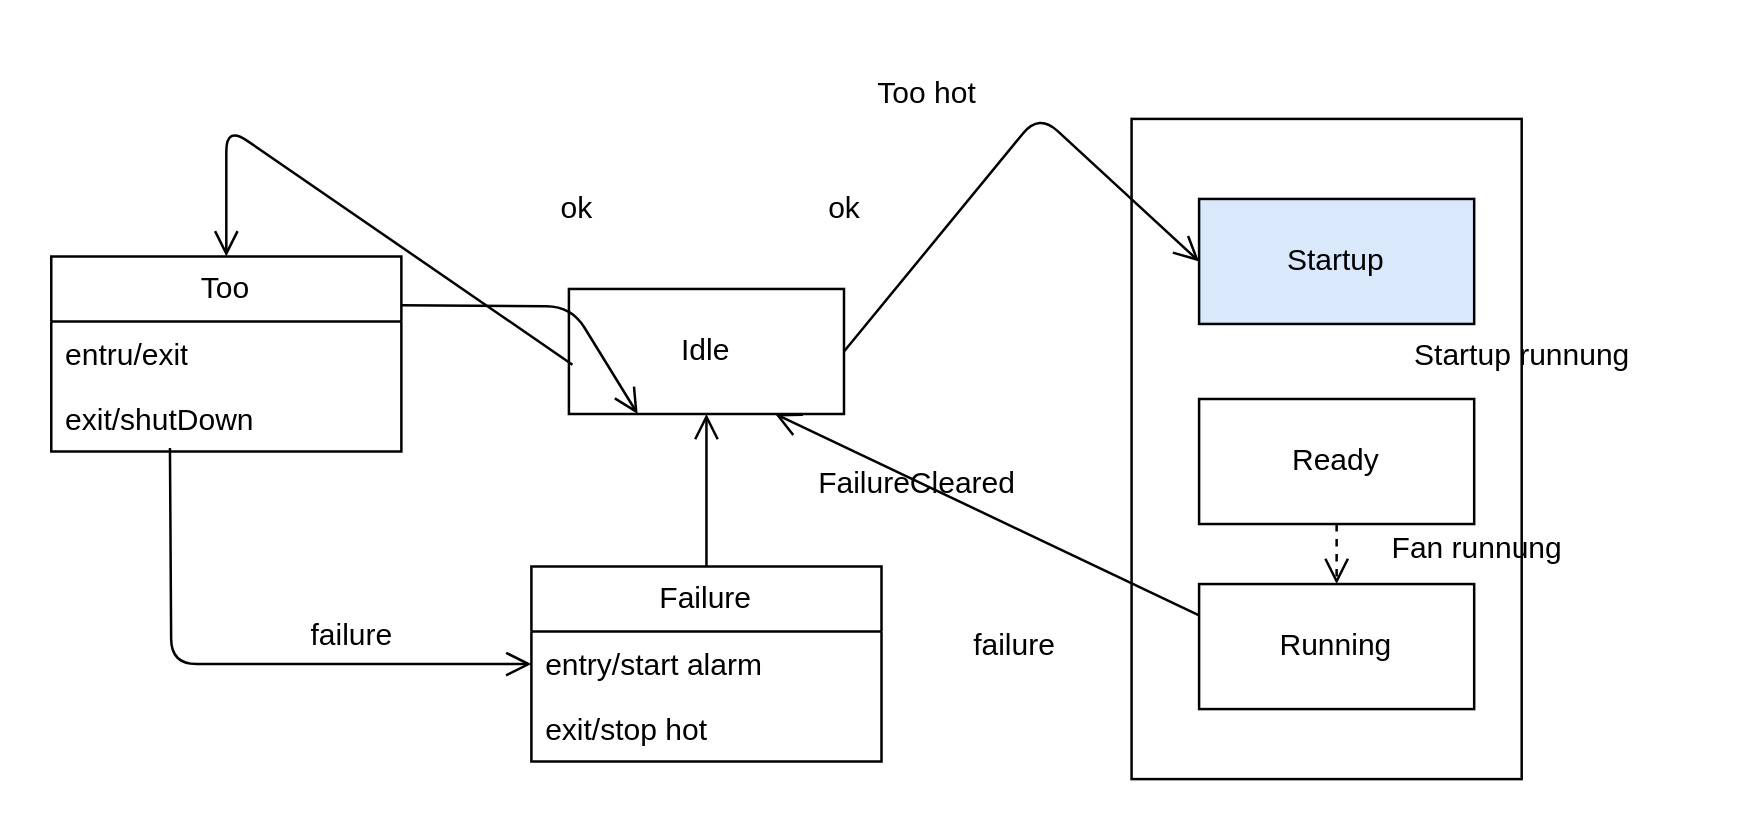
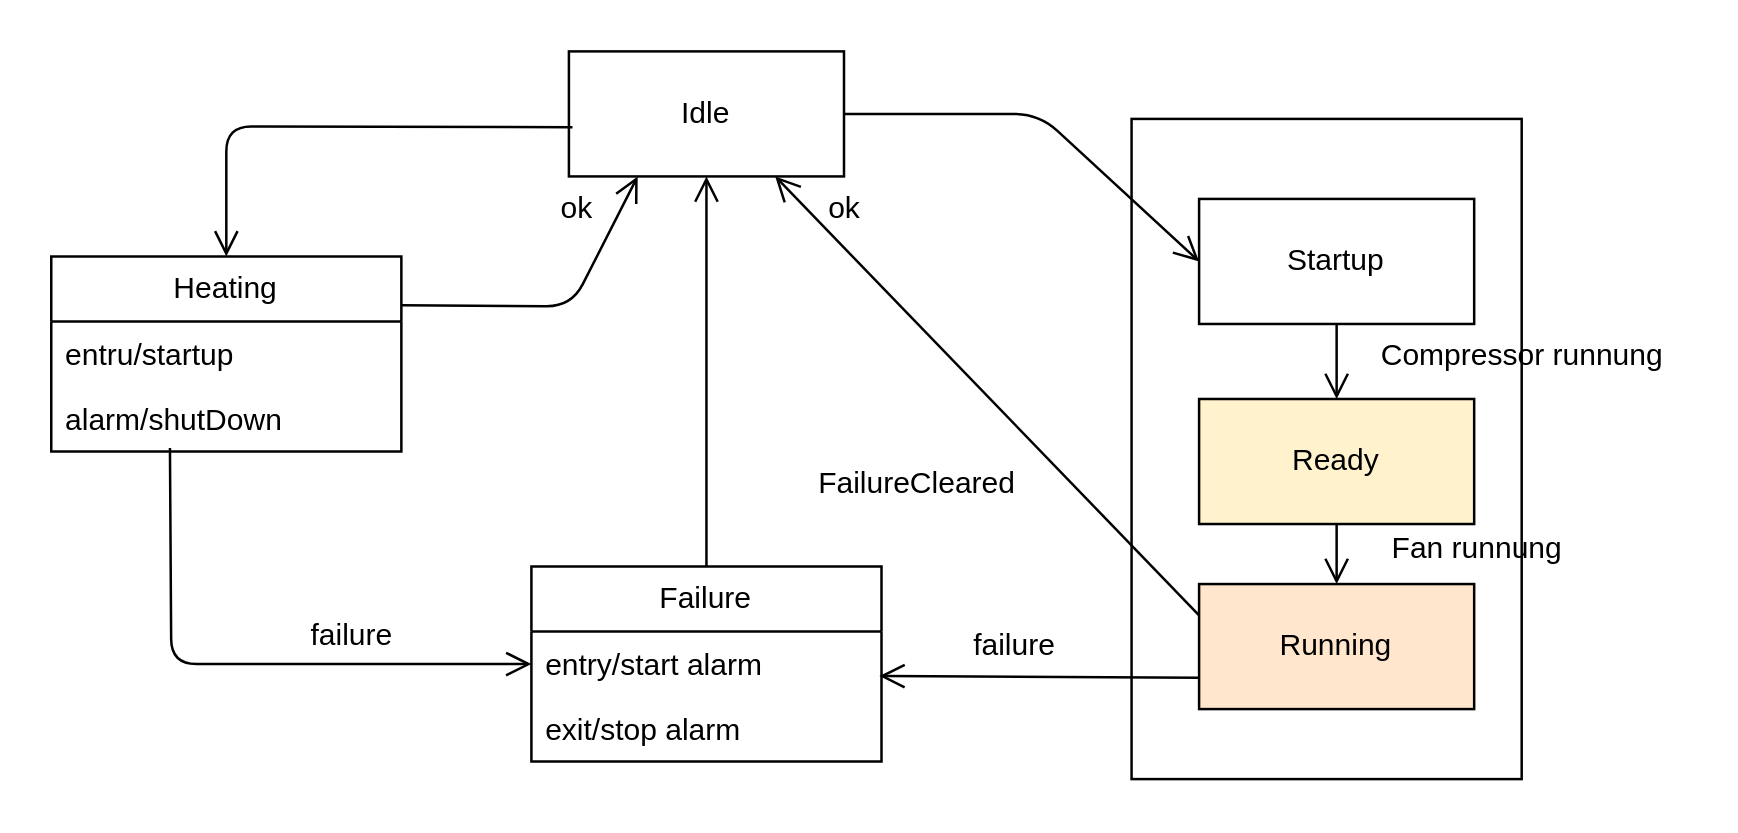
  <mxCell id="0" />
  <mxCell id="1" parent="0" />
- <mxCell id="2" value="Idle" style="html=1;whiteSpace=wrap;" vertex="1" parent="1"><mxGeometry x="227" y="115" width="110" height="50" as="geometry" /></mxCell>
+ <mxCell id="2" value="Idle" style="html=1;whiteSpace=wrap;" vertex="1" parent="1"><mxGeometry x="227" y="20" width="110" height="50" as="geometry" /></mxCell>
  <mxCell id="3" value="Object" style="html=1;whiteSpace=wrap;" vertex="1" parent="1"><mxGeometry x="452" y="47" width="156" height="264" as="geometry" /></mxCell>
- <mxCell id="4" value="Startup" style="html=1;whiteSpace=wrap;fillColor=#dae8fc;" vertex="1" parent="1"><mxGeometry x="479" y="79" width="110" height="50" as="geometry" /></mxCell>
- <mxCell id="5" value="Ready" style="html=1;whiteSpace=wrap;" vertex="1" parent="1"><mxGeometry x="479" y="159" width="110" height="50" as="geometry" /></mxCell>
+ <mxCell id="4" value="Startup" style="html=1;whiteSpace=wrap;" vertex="1" parent="1"><mxGeometry x="479" y="79" width="110" height="50" as="geometry" /></mxCell>
+ <mxCell id="5" value="Ready" style="html=1;whiteSpace=wrap;fillColor=#fff2cc;" vertex="1" parent="1"><mxGeometry x="479" y="159" width="110" height="50" as="geometry" /></mxCell>
  <mxCell id="6" value="" style="endArrow=open;endFill=1;endSize=8;html=1;exitX=1;exitY=0.5;exitDx=0;exitDy=0;entryX=0;entryY=0.5;entryDx=0;entryDy=0;" edge="1" parent="1" source="2" target="4"><mxGeometry width="160" relative="1" as="geometry"><mxPoint x="158" y="162" as="sourcePoint" /><mxPoint x="318" y="162" as="targetPoint" /><Array as="points"><mxPoint x="415" y="45" /></Array></mxGeometry></mxCell>
- <mxCell id="7" value="Running" style="html=1;whiteSpace=wrap;" vertex="1" parent="1"><mxGeometry x="479" y="233" width="110" height="50" as="geometry" /></mxCell>
- <mxCell id="9" value="" style="endArrow=open;endFill=1;endSize=8;html=1;exitX=0.5;exitY=1;exitDx=0;exitDy=0;entryX=0.5;entryY=0;entryDx=0;entryDy=0;dashed=1;" edge="1" parent="1" source="5" target="7"><mxGeometry width="160" relative="1" as="geometry"><mxPoint x="533.66" y="209" as="sourcePoint" /><mxPoint x="533.66" y="239" as="targetPoint" /></mxGeometry></mxCell>
+ <mxCell id="7" value="Running" style="html=1;whiteSpace=wrap;fillColor=#ffe6cc;" vertex="1" parent="1"><mxGeometry x="479" y="233" width="110" height="50" as="geometry" /></mxCell>
+ <mxCell id="8" value="" style="endArrow=open;endFill=1;endSize=8;html=1;exitX=0.5;exitY=1;exitDx=0;exitDy=0;entryX=0.5;entryY=0;entryDx=0;entryDy=0;" edge="1" parent="1" source="4" target="5"><mxGeometry width="160" relative="1" as="geometry"><mxPoint x="194" y="204" as="sourcePoint" /><mxPoint x="354" y="204" as="targetPoint" /></mxGeometry></mxCell>
+ <mxCell id="9" value="" style="endArrow=open;endFill=1;endSize=8;html=1;exitX=0.5;exitY=1;exitDx=0;exitDy=0;entryX=0.5;entryY=0;entryDx=0;entryDy=0;" edge="1" parent="1" source="5" target="7"><mxGeometry width="160" relative="1" as="geometry"><mxPoint x="533.66" y="209" as="sourcePoint" /><mxPoint x="533.66" y="239" as="targetPoint" /></mxGeometry></mxCell>
  <mxCell id="10" value="" style="endArrow=open;endFill=1;endSize=8;html=1;exitX=0;exitY=0.25;exitDx=0;exitDy=0;entryX=0.75;entryY=1;entryDx=0;entryDy=0;" edge="1" parent="1" source="7" target="2"><mxGeometry width="160" relative="1" as="geometry"><mxPoint x="554" y="149" as="sourcePoint" /><mxPoint x="554" y="179" as="targetPoint" /><Array as="points" /></mxGeometry></mxCell>
  <mxCell id="11" value="Failure" style="swimlane;fontStyle=0;childLayout=stackLayout;horizontal=1;startSize=26;fillColor=none;horizontalStack=0;resizeParent=1;resizeParentMax=0;resizeLast=0;collapsible=1;marginBottom=0;whiteSpace=wrap;html=1;" vertex="1" parent="1"><mxGeometry x="212" y="226" width="140" height="78" as="geometry" /></mxCell>
  <mxCell id="12" value="entry/start alarm" style="text;strokeColor=none;fillColor=none;align=left;verticalAlign=top;spacingLeft=4;spacingRight=4;overflow=hidden;rotatable=0;points=[[0,0.5],[1,0.5]];portConstraint=eastwest;whiteSpace=wrap;html=1;" vertex="1" parent="11"><mxGeometry y="26" width="140" height="26" as="geometry" /></mxCell>
- <mxCell id="13" value="exit/stop hot" style="text;strokeColor=none;fillColor=none;align=left;verticalAlign=top;spacingLeft=4;spacingRight=4;overflow=hidden;rotatable=0;points=[[0,0.5],[1,0.5]];portConstraint=eastwest;whiteSpace=wrap;html=1;" vertex="1" parent="11"><mxGeometry y="52" width="140" height="26" as="geometry" /></mxCell>
- <mxCell id="15" value="Too" style="swimlane;fontStyle=0;childLayout=stackLayout;horizontal=1;startSize=26;fillColor=none;horizontalStack=0;resizeParent=1;resizeParentMax=0;resizeLast=0;collapsible=1;marginBottom=0;whiteSpace=wrap;html=1;" vertex="1" parent="1"><mxGeometry x="20" y="102" width="140" height="78" as="geometry" /></mxCell>
- <mxCell id="16" value="entru/exit" style="text;strokeColor=none;fillColor=none;align=left;verticalAlign=top;spacingLeft=4;spacingRight=4;overflow=hidden;rotatable=0;points=[[0,0.5],[1,0.5]];portConstraint=eastwest;whiteSpace=wrap;html=1;" vertex="1" parent="15"><mxGeometry y="26" width="140" height="26" as="geometry" /></mxCell>
- <mxCell id="17" value="exit/shutDown" style="text;strokeColor=none;fillColor=none;align=left;verticalAlign=top;spacingLeft=4;spacingRight=4;overflow=hidden;rotatable=0;points=[[0,0.5],[1,0.5]];portConstraint=eastwest;whiteSpace=wrap;html=1;" vertex="1" parent="15"><mxGeometry y="52" width="140" height="26" as="geometry" /></mxCell>
+ <mxCell id="13" value="exit/stop alarm" style="text;strokeColor=none;fillColor=none;align=left;verticalAlign=top;spacingLeft=4;spacingRight=4;overflow=hidden;rotatable=0;points=[[0,0.5],[1,0.5]];portConstraint=eastwest;whiteSpace=wrap;html=1;" vertex="1" parent="11"><mxGeometry y="52" width="140" height="26" as="geometry" /></mxCell>
+ <mxCell id="14" value="" style="endArrow=open;endFill=1;endSize=8;html=1;exitX=0;exitY=0.75;exitDx=0;exitDy=0;entryX=0.994;entryY=0.684;entryDx=0;entryDy=0;entryPerimeter=0;" edge="1" parent="1" source="7" target="12"><mxGeometry width="160" relative="1" as="geometry"><mxPoint x="544" y="219" as="sourcePoint" /><mxPoint x="544" y="243" as="targetPoint" /></mxGeometry></mxCell>
+ <mxCell id="15" value="Heating" style="swimlane;fontStyle=0;childLayout=stackLayout;horizontal=1;startSize=26;fillColor=none;horizontalStack=0;resizeParent=1;resizeParentMax=0;resizeLast=0;collapsible=1;marginBottom=0;whiteSpace=wrap;html=1;" vertex="1" parent="1"><mxGeometry x="20" y="102" width="140" height="78" as="geometry" /></mxCell>
+ <mxCell id="16" value="entru/startup" style="text;strokeColor=none;fillColor=none;align=left;verticalAlign=top;spacingLeft=4;spacingRight=4;overflow=hidden;rotatable=0;points=[[0,0.5],[1,0.5]];portConstraint=eastwest;whiteSpace=wrap;html=1;" vertex="1" parent="15"><mxGeometry y="26" width="140" height="26" as="geometry" /></mxCell>
+ <mxCell id="17" value="alarm/shutDown" style="text;strokeColor=none;fillColor=none;align=left;verticalAlign=top;spacingLeft=4;spacingRight=4;overflow=hidden;rotatable=0;points=[[0,0.5],[1,0.5]];portConstraint=eastwest;whiteSpace=wrap;html=1;" vertex="1" parent="15"><mxGeometry y="52" width="140" height="26" as="geometry" /></mxCell>
  <mxCell id="18" value="" style="endArrow=open;endFill=1;endSize=8;html=1;exitX=0.339;exitY=0.947;exitDx=0;exitDy=0;entryX=0;entryY=0.5;entryDx=0;entryDy=0;exitPerimeter=0;" edge="1" parent="1" source="17" target="12"><mxGeometry width="160" relative="1" as="geometry"><mxPoint x="554" y="229" as="sourcePoint" /><mxPoint x="554" y="253" as="targetPoint" /><Array as="points"><mxPoint x="68" y="265" /></Array></mxGeometry></mxCell>
  <mxCell id="19" value="" style="endArrow=open;endFill=1;endSize=8;html=1;exitX=1;exitY=0.25;exitDx=0;exitDy=0;entryX=0.25;entryY=1;entryDx=0;entryDy=0;" edge="1" parent="1" source="15" target="2"><mxGeometry width="160" relative="1" as="geometry"><mxPoint x="564" y="239" as="sourcePoint" /><mxPoint x="564" y="263" as="targetPoint" /><Array as="points"><mxPoint x="228" y="122" /></Array></mxGeometry></mxCell>
  <mxCell id="20" value="" style="endArrow=open;endFill=1;endSize=8;html=1;exitX=0.013;exitY=0.606;exitDx=0;exitDy=0;entryX=0.5;entryY=0;entryDx=0;entryDy=0;exitPerimeter=0;" edge="1" parent="1" source="2" target="15"><mxGeometry width="160" relative="1" as="geometry"><mxPoint x="574" y="249" as="sourcePoint" /><mxPoint x="574" y="273" as="targetPoint" /><Array as="points"><mxPoint x="90" y="50" /></Array></mxGeometry></mxCell>
  <mxCell id="21" value="" style="endArrow=open;endFill=1;endSize=8;html=1;exitX=0.5;exitY=0;exitDx=0;exitDy=0;entryX=0.5;entryY=1;entryDx=0;entryDy=0;" edge="1" parent="1" source="11" target="2"><mxGeometry width="160" relative="1" as="geometry"><mxPoint x="584" y="259" as="sourcePoint" /><mxPoint x="584" y="283" as="targetPoint" /></mxGeometry></mxCell>
- <mxCell id="22" value="Too hot" style="text;html=1;align=center;verticalAlign=middle;resizable=0;points=[];autosize=1;strokeColor=none;fillColor=none;" vertex="1" parent="1"><mxGeometry x="341" y="24" width="57" height="26" as="geometry" /></mxCell>
  <mxCell id="23" value="failure" style="text;html=1;align=center;verticalAlign=middle;resizable=0;points=[];autosize=1;strokeColor=none;fillColor=none;" vertex="1" parent="1"><mxGeometry x="379" y="245" width="51" height="26" as="geometry" /></mxCell>
  <mxCell id="24" value="failure" style="text;html=1;align=center;verticalAlign=middle;resizable=0;points=[];autosize=1;strokeColor=none;fillColor=none;" vertex="1" parent="1"><mxGeometry x="114" y="241" width="51" height="26" as="geometry" /></mxCell>
  <mxCell id="25" value="FailureCleared" style="text;html=1;align=center;verticalAlign=middle;resizable=0;points=[];autosize=1;strokeColor=none;fillColor=none;" vertex="1" parent="1"><mxGeometry x="317" y="180" width="97" height="26" as="geometry" /></mxCell>
  <mxCell id="26" value="ok" style="text;html=1;align=center;verticalAlign=middle;resizable=0;points=[];autosize=1;strokeColor=none;fillColor=none;" vertex="1" parent="1"><mxGeometry x="321" y="70" width="31" height="26" as="geometry" /></mxCell>
  <mxCell id="27" value="ok" style="text;html=1;align=center;verticalAlign=middle;resizable=0;points=[];autosize=1;strokeColor=none;fillColor=none;" vertex="1" parent="1"><mxGeometry x="214" y="70" width="31" height="26" as="geometry" /></mxCell>
- <mxCell id="28" value="Startup runnung" style="text;html=1;align=center;verticalAlign=middle;resizable=0;points=[];autosize=1;strokeColor=none;fillColor=none;" vertex="1" parent="1"><mxGeometry x="542" y="129" width="131" height="26" as="geometry" /></mxCell>
+ <mxCell id="28" value="Compressor runnung" style="text;html=1;align=center;verticalAlign=middle;resizable=0;points=[];autosize=1;strokeColor=none;fillColor=none;" vertex="1" parent="1"><mxGeometry x="542" y="129" width="131" height="26" as="geometry" /></mxCell>
  <mxCell id="29" value="Fan runnung" style="text;html=1;align=center;verticalAlign=middle;resizable=0;points=[];autosize=1;strokeColor=none;fillColor=none;" vertex="1" parent="1"><mxGeometry x="547" y="206" width="86" height="26" as="geometry" /></mxCell>
